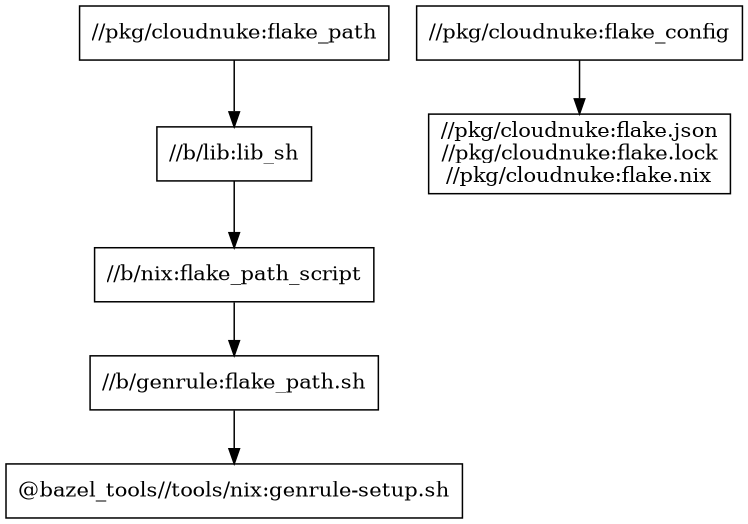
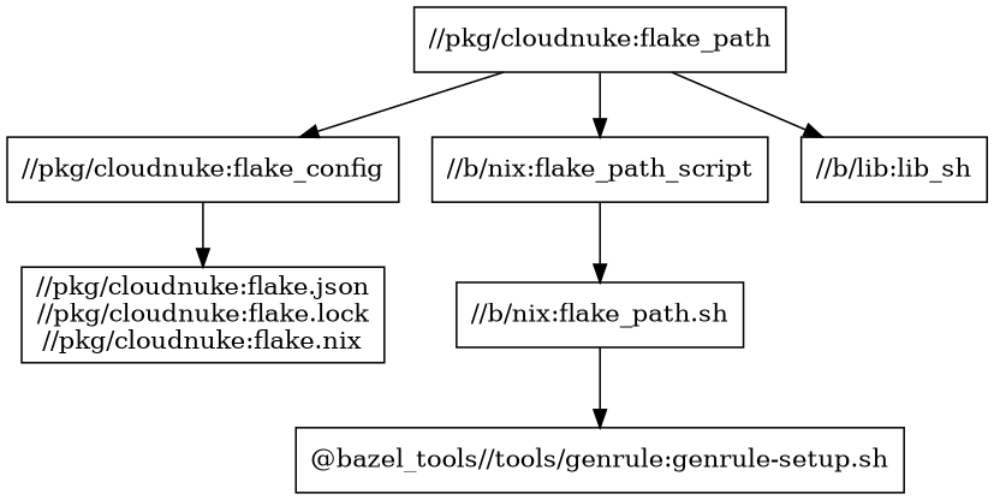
  digraph {
    node [shape=box]
    "//pkg/cloudnuke:flake_path"
    "//pkg/cloudnuke:flake_config"
    "//b/nix:flake_path_script"
    "//b/lib:lib_sh"
    "//pkg/cloudnuke:flake.json\n//pkg/cloudnuke:flake.lock\n//pkg/cloudnuke:flake.nix"
-   "//b/nix:flake_path.sh" [label="//b/genrule:flake_path.sh"]
-   "@bazel_tools//tools/genrule:genrule-setup.sh" [label="@bazel_tools//tools/nix:genrule-setup.sh"]
-   "//b/lib:lib_sh" -> "//b/nix:flake_path_script"
+   "//b/nix:flake_path.sh"
+   "@bazel_tools//tools/genrule:genrule-setup.sh"
+   "//pkg/cloudnuke:flake_path" -> "//pkg/cloudnuke:flake_config"
+   "//pkg/cloudnuke:flake_path" -> "//b/nix:flake_path_script"
    "//pkg/cloudnuke:flake_path" -> "//b/lib:lib_sh"
    "//pkg/cloudnuke:flake_config" -> "//pkg/cloudnuke:flake.json\n//pkg/cloudnuke:flake.lock\n//pkg/cloudnuke:flake.nix"
    "//b/nix:flake_path_script" -> "//b/nix:flake_path.sh"
    "//b/nix:flake_path.sh" -> "@bazel_tools//tools/genrule:genrule-setup.sh"
  }
